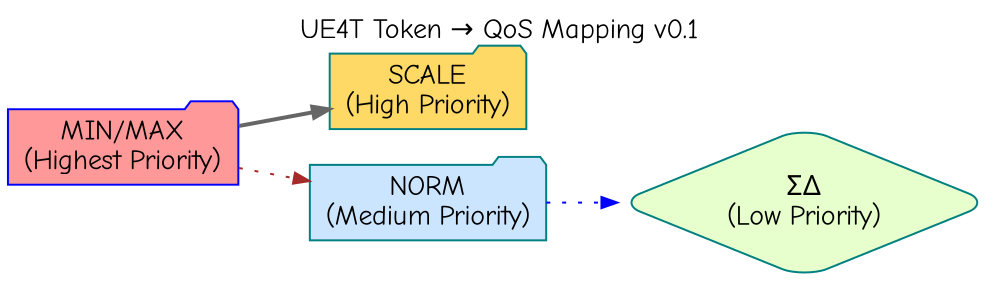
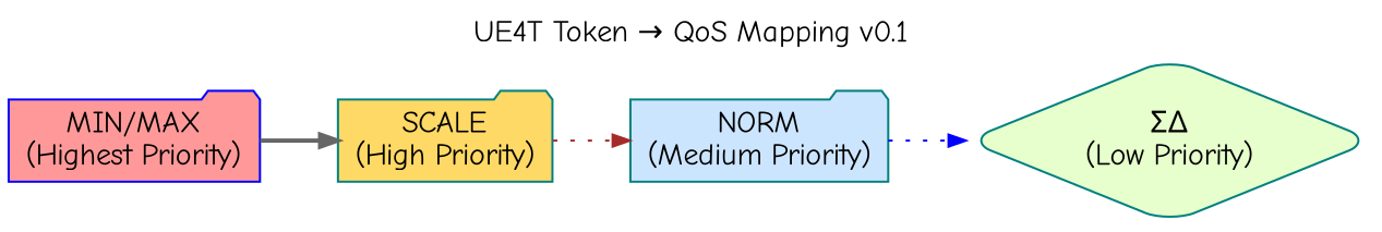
  digraph {
    fontname="Comic Neue"
    label="UE4T Token → QoS Mapping v0.1"
    labelloc=t
    rankdir=LR
    node [color=teal fontname="Comic Neue" shape=folder style="rounded,filled"]
    edge [arrowsize=0.8 fontname="Comic Neue" style=dotted]
    n1 [color=blue fillcolor="#FF9999" label="MIN/MAX\n(Highest Priority)"]
    n2 [fillcolor="#FFD966" label="SCALE\n(High Priority)"]
    n3 [fillcolor="#CCE5FF" label="NORM\n(Medium Priority)"]
    n4 [fillcolor="#E6FFCC" label="ΣΔ\n(Low Priority)" shape=diamond]
    n1 -> n2 [color=gray40 style=bold]
-   n1 -> n3 [color=brown]
+   n2 -> n3 [color=brown]
    n3 -> n4 [color=blue]
  }
